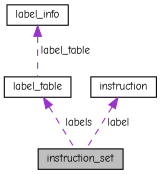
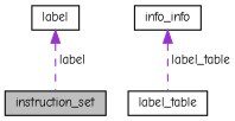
  digraph {
    fontname="Comic Neue"
    node [color=black fillcolor=white fontname="Comic Neue" fontsize=10 shape=record style=filled]
    edge [color=darkorchid3 dir=back fontname="Comic Neue" fontsize=10 labelfontname=Helvetica labelfontsize=10 style=dashed]
    n1 [fillcolor=grey75 fontcolor=black height=0.2 label=instruction_set width=0.4]
    n2 [height=0.2 label=label_table width=0.4]
-   n3 [height=0.2 label=label_info width=0.4]
-   n4 [height=0.2 label=instruction width=0.4]
-   n2 -> n1 [label=" labels"]
+   n3 [height=0.2 label=info_info width=0.4]
+   n4 [height=0.2 label=label width=0.4]
    n3 -> n2 [label=" label_table"]
    n4 -> n1 [label=" label"]
  }
